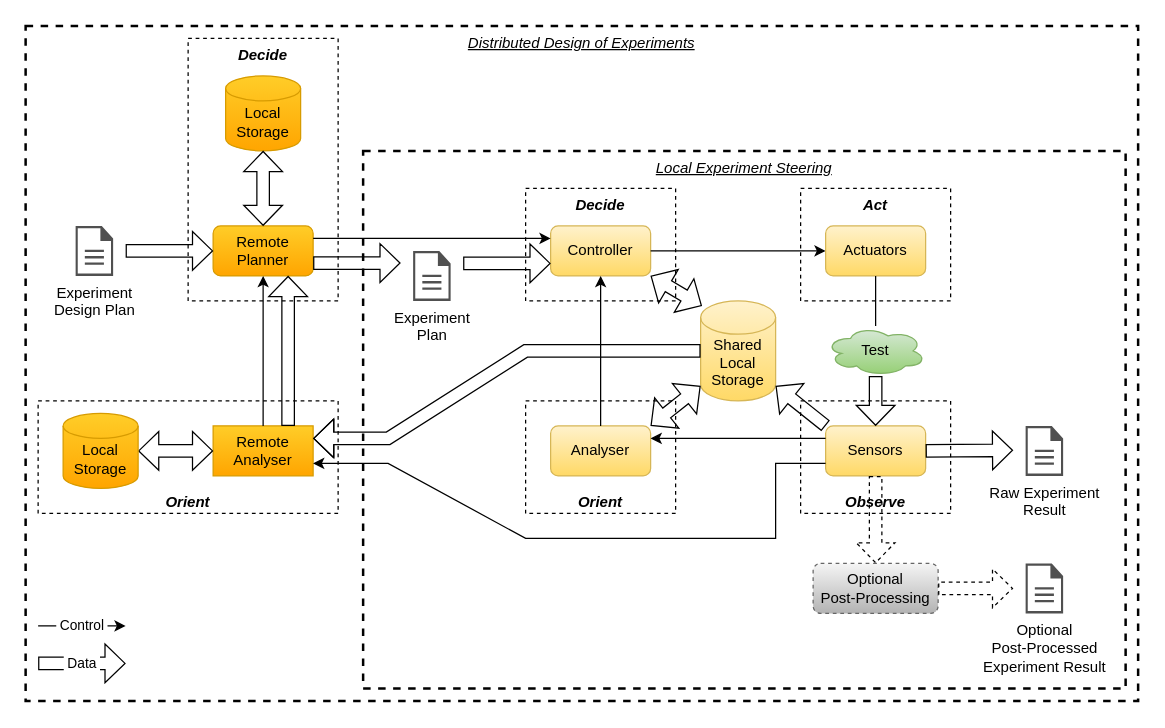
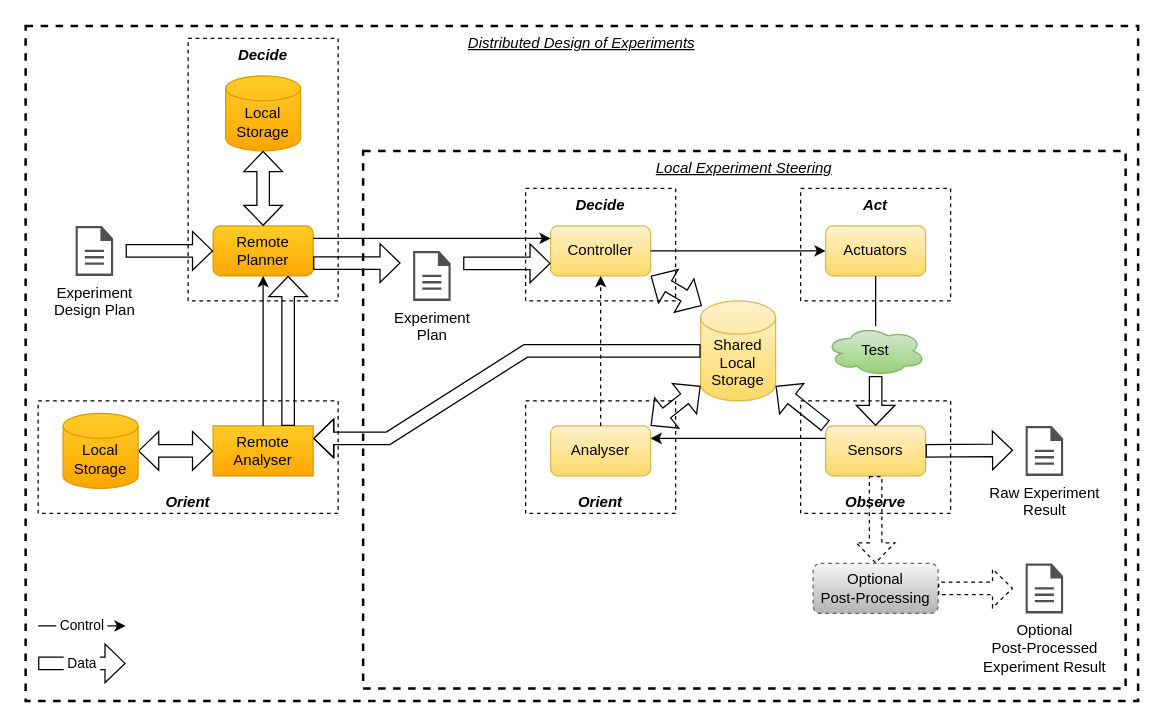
  <mxCell id="0" />
  <mxCell id="1" parent="0" />
  <mxCell id="2" value="&lt;i style=&quot;&quot;&gt;&lt;u style=&quot;&quot;&gt;Distributed Design of Experiments&lt;/u&gt;&lt;/i&gt;" style="rounded=0;whiteSpace=wrap;html=1;dashed=1;fillColor=none;verticalAlign=top;strokeWidth=2;" parent="1" vertex="1"><mxGeometry x="20" y="20" width="890" height="540" as="geometry" /></mxCell>
  <mxCell id="3" value="&lt;i style=&quot;&quot;&gt;&lt;u&gt;Local Experiment Steering&lt;/u&gt;&lt;/i&gt;" style="rounded=0;whiteSpace=wrap;html=1;dashed=1;fillColor=none;verticalAlign=top;strokeWidth=2;" parent="1" vertex="1"><mxGeometry x="290" y="120" width="610" height="430" as="geometry" /></mxCell>
  <mxCell id="4" value="&lt;i&gt;&lt;b&gt;Orient&lt;/b&gt;&lt;/i&gt;" style="rounded=0;whiteSpace=wrap;html=1;dashed=1;fillColor=none;verticalAlign=bottom;" parent="1" vertex="1"><mxGeometry x="420" y="320" width="120" height="90" as="geometry" /></mxCell>
  <mxCell id="5" value="&lt;b&gt;&lt;i&gt;Decide&lt;/i&gt;&lt;/b&gt;" style="rounded=0;whiteSpace=wrap;html=1;dashed=1;fillColor=none;verticalAlign=top;" parent="1" vertex="1"><mxGeometry x="420" y="150" width="120" height="90" as="geometry" /></mxCell>
  <mxCell id="6" value="&lt;b&gt;&lt;i&gt;Act&lt;/i&gt;&lt;/b&gt;" style="rounded=0;whiteSpace=wrap;html=1;dashed=1;fillColor=none;verticalAlign=top;" parent="1" vertex="1"><mxGeometry x="640" y="150" width="120" height="90" as="geometry" /></mxCell>
  <mxCell id="7" value="&lt;i&gt;&lt;b&gt;Observe&lt;/b&gt;&lt;/i&gt;" style="rounded=0;whiteSpace=wrap;html=1;dashed=1;fillColor=none;verticalAlign=bottom;" parent="1" vertex="1"><mxGeometry x="640" y="320" width="120" height="90" as="geometry" /></mxCell>
  <mxCell id="8" value="Experiment&lt;br&gt;Plan" style="sketch=0;pointerEvents=1;shadow=0;dashed=0;html=1;strokeColor=none;fillColor=#505050;labelPosition=center;verticalLabelPosition=bottom;verticalAlign=top;outlineConnect=0;align=center;shape=mxgraph.office.concepts.document;" parent="1" vertex="1"><mxGeometry x="330" y="200" width="30" height="40" as="geometry" /></mxCell>
  <mxCell id="9" value="Controller" style="rounded=1;whiteSpace=wrap;html=1;fillColor=#fff2cc;gradientColor=#ffd966;strokeColor=#d6b656;" parent="1" vertex="1"><mxGeometry x="440" y="180" width="80" height="40" as="geometry" /></mxCell>
  <mxCell id="10" value="" style="endArrow=classic;html=1;rounded=0;exitX=1;exitY=0.5;exitDx=0;exitDy=0;entryX=0;entryY=0.5;entryDx=0;entryDy=0;" parent="1" source="9" target="13" edge="1"><mxGeometry width="50" height="50" relative="1" as="geometry"><mxPoint x="500" y="410" as="sourcePoint" /><mxPoint x="510" y="230" as="targetPoint" /></mxGeometry></mxCell>
  <mxCell id="11" value="Test" style="ellipse;shape=cloud;whiteSpace=wrap;html=1;fillColor=#d5e8d4;gradientColor=#97d077;strokeColor=#82b366;" parent="1" vertex="1"><mxGeometry x="660" y="260" width="80" height="40" as="geometry" /></mxCell>
  <mxCell id="12" value="Sensors" style="rounded=1;whiteSpace=wrap;html=1;fillColor=#fff2cc;gradientColor=#ffd966;strokeColor=#d6b656;" parent="1" vertex="1"><mxGeometry x="660" y="340" width="80" height="40" as="geometry" /></mxCell>
  <mxCell id="13" value="Actuators" style="rounded=1;whiteSpace=wrap;html=1;fillColor=#fff2cc;gradientColor=#ffd966;strokeColor=#d6b656;" parent="1" vertex="1"><mxGeometry x="660" y="180" width="80" height="40" as="geometry" /></mxCell>
  <mxCell id="14" value="" style="endArrow=none;html=1;rounded=0;exitX=0.5;exitY=1;exitDx=0;exitDy=0;" parent="1" source="13" target="11" edge="1"><mxGeometry width="50" height="50" relative="1" as="geometry"><mxPoint x="580" y="460" as="sourcePoint" /><mxPoint x="630" y="410" as="targetPoint" /></mxGeometry></mxCell>
  <mxCell id="15" value="Analyser" style="rounded=1;whiteSpace=wrap;html=1;fillColor=#fff2cc;gradientColor=#ffd966;strokeColor=#d6b656;" parent="1" vertex="1"><mxGeometry x="440" y="340" width="80" height="40" as="geometry" /></mxCell>
  <mxCell id="16" value="" style="endArrow=classic;html=1;rounded=0;exitX=0;exitY=0.25;exitDx=0;exitDy=0;entryX=1;entryY=0.25;entryDx=0;entryDy=0;" parent="1" source="12" target="15" edge="1"><mxGeometry width="50" height="50" relative="1" as="geometry"><mxPoint x="520" y="470" as="sourcePoint" /><mxPoint x="570" y="420" as="targetPoint" /></mxGeometry></mxCell>
- <mxCell id="17" value="" style="endArrow=classic;html=1;rounded=0;exitX=0.5;exitY=0;exitDx=0;exitDy=0;entryX=0.5;entryY=1;entryDx=0;entryDy=0;" parent="1" source="15" target="9" edge="1"><mxGeometry width="50" height="50" relative="1" as="geometry"><mxPoint x="520" y="470" as="sourcePoint" /><mxPoint x="570" y="420" as="targetPoint" /></mxGeometry></mxCell>
+ <mxCell id="17" value="" style="endArrow=classic;html=1;rounded=0;exitX=0.5;exitY=0;exitDx=0;exitDy=0;entryX=0.5;entryY=1;entryDx=0;entryDy=0;dashed=1;" parent="1" source="15" target="9" edge="1"><mxGeometry width="50" height="50" relative="1" as="geometry"><mxPoint x="520" y="470" as="sourcePoint" /><mxPoint x="570" y="420" as="targetPoint" /></mxGeometry></mxCell>
  <mxCell id="18" value="&lt;font style=&quot;font-size: 16px&quot;&gt;&amp;nbsp;&lt;/font&gt;&lt;br style=&quot;font-size: 14px&quot;&gt;Shared&lt;br&gt;Local&lt;br&gt;Storage" style="strokeWidth=1;html=1;shape=mxgraph.flowchart.database;whiteSpace=wrap;labelBackgroundColor=none;fillColor=#fff2cc;gradientColor=#ffd966;strokeColor=#d6b656;" parent="1" vertex="1"><mxGeometry x="560" y="240" width="60" height="80" as="geometry" /></mxCell>
  <mxCell id="19" value="" style="shape=flexArrow;endArrow=classic;html=1;rounded=0;exitX=0;exitY=0;exitDx=0;exitDy=0;entryX=1;entryY=0.85;entryDx=0;entryDy=0;entryPerimeter=0;endSize=5;startSize=5;" parent="1" source="12" target="18" edge="1"><mxGeometry width="50" height="50" relative="1" as="geometry"><mxPoint x="520" y="450" as="sourcePoint" /><mxPoint x="610" y="330" as="targetPoint" /></mxGeometry></mxCell>
  <mxCell id="20" value="" style="shape=flexArrow;endArrow=classic;html=1;rounded=0;exitX=0;exitY=0.85;exitDx=0;exitDy=0;entryX=1;entryY=0;entryDx=0;entryDy=0;exitPerimeter=0;startArrow=block;startSize=5;endSize=5;" parent="1" source="18" target="15" edge="1"><mxGeometry width="50" height="50" relative="1" as="geometry"><mxPoint x="740" y="350" as="sourcePoint" /><mxPoint x="670" y="330" as="targetPoint" /></mxGeometry></mxCell>
  <mxCell id="21" value="" style="shape=flexArrow;endArrow=classic;html=1;rounded=0;exitX=0.017;exitY=0.05;exitDx=0;exitDy=0;entryX=1;entryY=1;entryDx=0;entryDy=0;exitPerimeter=0;startArrow=block;startSize=5;endSize=5;" parent="1" source="18" target="9" edge="1"><mxGeometry width="50" height="50" relative="1" as="geometry"><mxPoint x="610" y="330" as="sourcePoint" /><mxPoint x="530" y="350" as="targetPoint" /></mxGeometry></mxCell>
  <mxCell id="22" value="" style="shape=flexArrow;endArrow=classic;html=1;rounded=0;exitX=0.5;exitY=1;exitDx=0;exitDy=0;entryX=0.5;entryY=0;entryDx=0;entryDy=0;endSize=5;startSize=5;" parent="1" source="11" target="12" edge="1"><mxGeometry width="50" height="50" relative="1" as="geometry"><mxPoint x="670" y="350" as="sourcePoint" /><mxPoint x="630" y="311" as="targetPoint" /></mxGeometry></mxCell>
  <mxCell id="23" value="" style="shape=flexArrow;endArrow=classic;html=1;rounded=0;endSize=5;startSize=5;entryX=0;entryY=0.5;entryDx=0;entryDy=0;" parent="1" edge="1"><mxGeometry width="50" height="50" relative="1" as="geometry"><mxPoint x="370" y="210" as="sourcePoint" /><mxPoint x="440" y="210" as="targetPoint" /></mxGeometry></mxCell>
  <mxCell id="24" value="Raw Experiment&lt;br&gt;Result" style="sketch=0;pointerEvents=1;shadow=0;dashed=0;html=1;strokeColor=none;fillColor=#505050;labelPosition=center;verticalLabelPosition=bottom;verticalAlign=top;outlineConnect=0;align=center;shape=mxgraph.office.concepts.document;" parent="1" vertex="1"><mxGeometry x="820" y="340" width="30" height="40" as="geometry" /></mxCell>
  <mxCell id="25" value="" style="shape=flexArrow;endArrow=classic;html=1;rounded=0;endSize=5;startSize=5;entryX=0;entryY=0.5;entryDx=0;entryDy=0;exitX=1;exitY=0.5;exitDx=0;exitDy=0;" parent="1" source="12" edge="1"><mxGeometry width="50" height="50" relative="1" as="geometry"><mxPoint x="790" y="290" as="sourcePoint" /><mxPoint x="810" y="359.5" as="targetPoint" /></mxGeometry></mxCell>
  <mxCell id="26" value="Optional&lt;br&gt;Post-Processing" style="rounded=1;whiteSpace=wrap;html=1;dashed=1;fillColor=#f5f5f5;gradientColor=#b3b3b3;strokeColor=#666666;" parent="1" vertex="1"><mxGeometry x="650" y="450" width="100" height="40" as="geometry" /></mxCell>
  <mxCell id="27" value="" style="shape=flexArrow;endArrow=classic;html=1;rounded=0;entryX=0.5;entryY=0;entryDx=0;entryDy=0;endSize=5;startSize=5;dashed=1;exitX=0.5;exitY=1;exitDx=0;exitDy=0;" parent="1" source="12" target="26" edge="1"><mxGeometry width="50" height="50" relative="1" as="geometry"><mxPoint x="700" y="390" as="sourcePoint" /><mxPoint x="740" y="350" as="targetPoint" /></mxGeometry></mxCell>
  <mxCell id="28" value="Optional&lt;br&gt;Post-Processed&lt;br&gt;Experiment Result" style="sketch=0;pointerEvents=1;shadow=0;dashed=1;html=1;strokeColor=none;fillColor=#505050;labelPosition=center;verticalLabelPosition=bottom;verticalAlign=top;outlineConnect=0;align=center;shape=mxgraph.office.concepts.document;" parent="1" vertex="1"><mxGeometry x="820" y="450" width="30" height="40" as="geometry" /></mxCell>
  <mxCell id="29" value="" style="shape=flexArrow;endArrow=classic;html=1;rounded=0;endSize=5;startSize=5;exitX=1;exitY=0.5;exitDx=0;exitDy=0;dashed=1;" parent="1" edge="1"><mxGeometry width="50" height="50" relative="1" as="geometry"><mxPoint x="750" y="470" as="sourcePoint" /><mxPoint x="810" y="470" as="targetPoint" /></mxGeometry></mxCell>
  <mxCell id="30" value="&amp;nbsp;Control&amp;nbsp;" style="endArrow=classic;html=1;rounded=0;entryX=0;entryY=0.5;entryDx=0;entryDy=0;" parent="1" edge="1"><mxGeometry width="50" height="50" relative="1" as="geometry"><mxPoint x="30" y="500" as="sourcePoint" /><mxPoint x="100" y="500" as="targetPoint" /></mxGeometry></mxCell>
  <mxCell id="31" value="&amp;nbsp;Data&amp;nbsp;" style="shape=flexArrow;endArrow=classic;html=1;rounded=0;endSize=5;startSize=5;" parent="1" edge="1"><mxGeometry width="50" height="50" relative="1" as="geometry"><mxPoint x="30" y="530" as="sourcePoint" /><mxPoint x="100" y="530" as="targetPoint" /></mxGeometry></mxCell>
  <mxCell id="32" value="&lt;i&gt;&lt;b&gt;Orient&lt;/b&gt;&lt;/i&gt;" style="rounded=0;whiteSpace=wrap;html=1;dashed=1;fillColor=none;verticalAlign=bottom;" parent="1" vertex="1"><mxGeometry x="30" y="320" width="240" height="90" as="geometry" /></mxCell>
  <mxCell id="33" value="&lt;b&gt;&lt;i&gt;Decide&lt;/i&gt;&lt;/b&gt;" style="rounded=0;whiteSpace=wrap;html=1;dashed=1;fillColor=none;verticalAlign=top;" parent="1" vertex="1"><mxGeometry x="150" y="30" width="120" height="210" as="geometry" /></mxCell>
  <mxCell id="34" value="Experiment&lt;br&gt;Design Plan" style="sketch=0;pointerEvents=1;shadow=0;dashed=0;html=1;strokeColor=none;fillColor=#505050;labelPosition=center;verticalLabelPosition=bottom;verticalAlign=top;outlineConnect=0;align=center;shape=mxgraph.office.concepts.document;" parent="1" vertex="1"><mxGeometry x="60" y="180" width="30" height="40" as="geometry" /></mxCell>
  <mxCell id="35" value="Remote&lt;br&gt;Planner" style="rounded=1;whiteSpace=wrap;html=1;fillColor=#ffcd28;gradientColor=#ffa500;strokeColor=#d79b00;" parent="1" vertex="1"><mxGeometry x="170" y="180" width="80" height="40" as="geometry" /></mxCell>
  <mxCell id="36" value="Remote&lt;br&gt;Analyser" style="whiteSpace=wrap;html=1;fillColor=#ffcd28;gradientColor=#ffa500;strokeColor=#d79b00;rounded=0;" parent="1" vertex="1"><mxGeometry x="170" y="340" width="80" height="40" as="geometry" /></mxCell>
  <mxCell id="37" value="" style="endArrow=classic;html=1;rounded=0;exitX=0.5;exitY=0;exitDx=0;exitDy=0;entryX=0.5;entryY=1;entryDx=0;entryDy=0;" parent="1" source="36" target="35" edge="1"><mxGeometry width="50" height="50" relative="1" as="geometry"><mxPoint x="250" y="470" as="sourcePoint" /><mxPoint x="300" y="420" as="targetPoint" /></mxGeometry></mxCell>
  <mxCell id="38" value="" style="shape=flexArrow;endArrow=classic;html=1;rounded=0;entryX=1;entryY=0.5;entryDx=0;entryDy=0;startArrow=block;startSize=5;endSize=5;entryPerimeter=0;" parent="1" source="36" target="40" edge="1"><mxGeometry width="50" height="50" relative="1" as="geometry"><mxPoint x="330" y="330" as="sourcePoint" /><mxPoint x="400" y="330" as="targetPoint" /></mxGeometry></mxCell>
  <mxCell id="39" value="" style="shape=flexArrow;endArrow=classic;html=1;rounded=0;endSize=5;startSize=5;entryX=0;entryY=0.5;entryDx=0;entryDy=0;" parent="1" target="35" edge="1"><mxGeometry width="50" height="50" relative="1" as="geometry"><mxPoint x="100" y="200" as="sourcePoint" /><mxPoint x="550" y="300" as="targetPoint" /></mxGeometry></mxCell>
  <mxCell id="40" value="&lt;br&gt;Local&lt;br&gt;Storage" style="strokeWidth=1;html=1;shape=mxgraph.flowchart.database;whiteSpace=wrap;labelBackgroundColor=none;fillColor=#ffcd28;gradientColor=#ffa500;strokeColor=#d79b00;" parent="1" vertex="1"><mxGeometry x="50" y="330" width="60" height="60" as="geometry" /></mxCell>
  <mxCell id="41" value="&lt;br&gt;Local&lt;br&gt;Storage" style="strokeWidth=1;html=1;shape=mxgraph.flowchart.database;whiteSpace=wrap;labelBackgroundColor=none;fillColor=#ffcd28;gradientColor=#ffa500;strokeColor=#d79b00;" parent="1" vertex="1"><mxGeometry x="180" y="60" width="60" height="60" as="geometry" /></mxCell>
  <mxCell id="42" value="" style="shape=flexArrow;endArrow=classic;html=1;rounded=0;startArrow=block;startSize=5;endSize=5;" parent="1" source="41" target="35" edge="1"><mxGeometry width="50" height="50" relative="1" as="geometry"><mxPoint x="220" y="390" as="sourcePoint" /><mxPoint x="220" y="430" as="targetPoint" /></mxGeometry></mxCell>
  <mxCell id="43" value="" style="shape=flexArrow;endArrow=classic;html=1;rounded=0;endSize=5;startSize=5;entryX=0.75;entryY=1;entryDx=0;entryDy=0;exitX=0.75;exitY=0;exitDx=0;exitDy=0;" parent="1" source="36" target="35" edge="1"><mxGeometry width="50" height="50" relative="1" as="geometry"><mxPoint x="400" y="390" as="sourcePoint" /><mxPoint x="260" y="390" as="targetPoint" /></mxGeometry></mxCell>
  <mxCell id="44" value="" style="shape=flexArrow;endArrow=classic;html=1;rounded=0;endSize=5;startSize=5;entryX=0;entryY=0.5;entryDx=0;entryDy=0;" parent="1" edge="1"><mxGeometry width="50" height="50" relative="1" as="geometry"><mxPoint x="250" y="209.73" as="sourcePoint" /><mxPoint x="320" y="209.73" as="targetPoint" /></mxGeometry></mxCell>
  <mxCell id="45" value="" style="endArrow=classic;html=1;rounded=0;exitX=1;exitY=0.25;exitDx=0;exitDy=0;entryX=0;entryY=0.25;entryDx=0;entryDy=0;" parent="1" source="35" target="9" edge="1"><mxGeometry width="50" height="50" relative="1" as="geometry"><mxPoint x="160" y="220" as="sourcePoint" /><mxPoint x="290" y="220" as="targetPoint" /></mxGeometry></mxCell>
- <mxCell id="46" value="" style="endArrow=classic;html=1;rounded=0;entryX=1;entryY=0.75;entryDx=0;entryDy=0;exitX=0;exitY=0.75;exitDx=0;exitDy=0;" parent="1" source="12" target="36" edge="1"><mxGeometry width="50" height="50" relative="1" as="geometry"><mxPoint x="660" y="364.73" as="sourcePoint" /><mxPoint x="520" y="364.73" as="targetPoint" /><Array as="points"><mxPoint x="620" y="370" /><mxPoint x="620" y="430" /><mxPoint x="460" y="430" /><mxPoint x="420" y="430" /><mxPoint x="310" y="370" /></Array></mxGeometry></mxCell>
  <mxCell id="47" value="" style="shape=flexArrow;endArrow=classic;html=1;rounded=0;endSize=5;startSize=5;entryX=1;entryY=0.25;entryDx=0;entryDy=0;exitX=0;exitY=0.5;exitDx=0;exitDy=0;exitPerimeter=0;" parent="1" source="18" target="36" edge="1"><mxGeometry width="50" height="50" relative="1" as="geometry"><mxPoint x="380" y="220" as="sourcePoint" /><mxPoint x="450" y="220" as="targetPoint" /><Array as="points"><mxPoint x="420" y="280" /><mxPoint x="310" y="350" /></Array></mxGeometry></mxCell>
